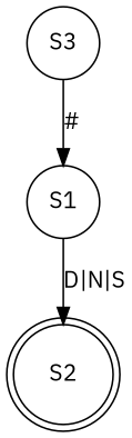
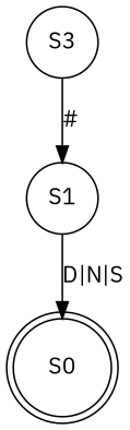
  digraph {
    fontname="IBM Plex Sans"
    rankdir=TB
    node [fontname="IBM Plex Sans" shape=circle]
    edge [fontname="IBM Plex Sans"]
-   S2 [shape=doublecircle]
+   S2 [shape=doublecircle label=S0]
    n2 [label=S3]
    S1
    n2 -> S1 [label="#"]
    S1 -> S2 [label="D|N|S"]
  }
